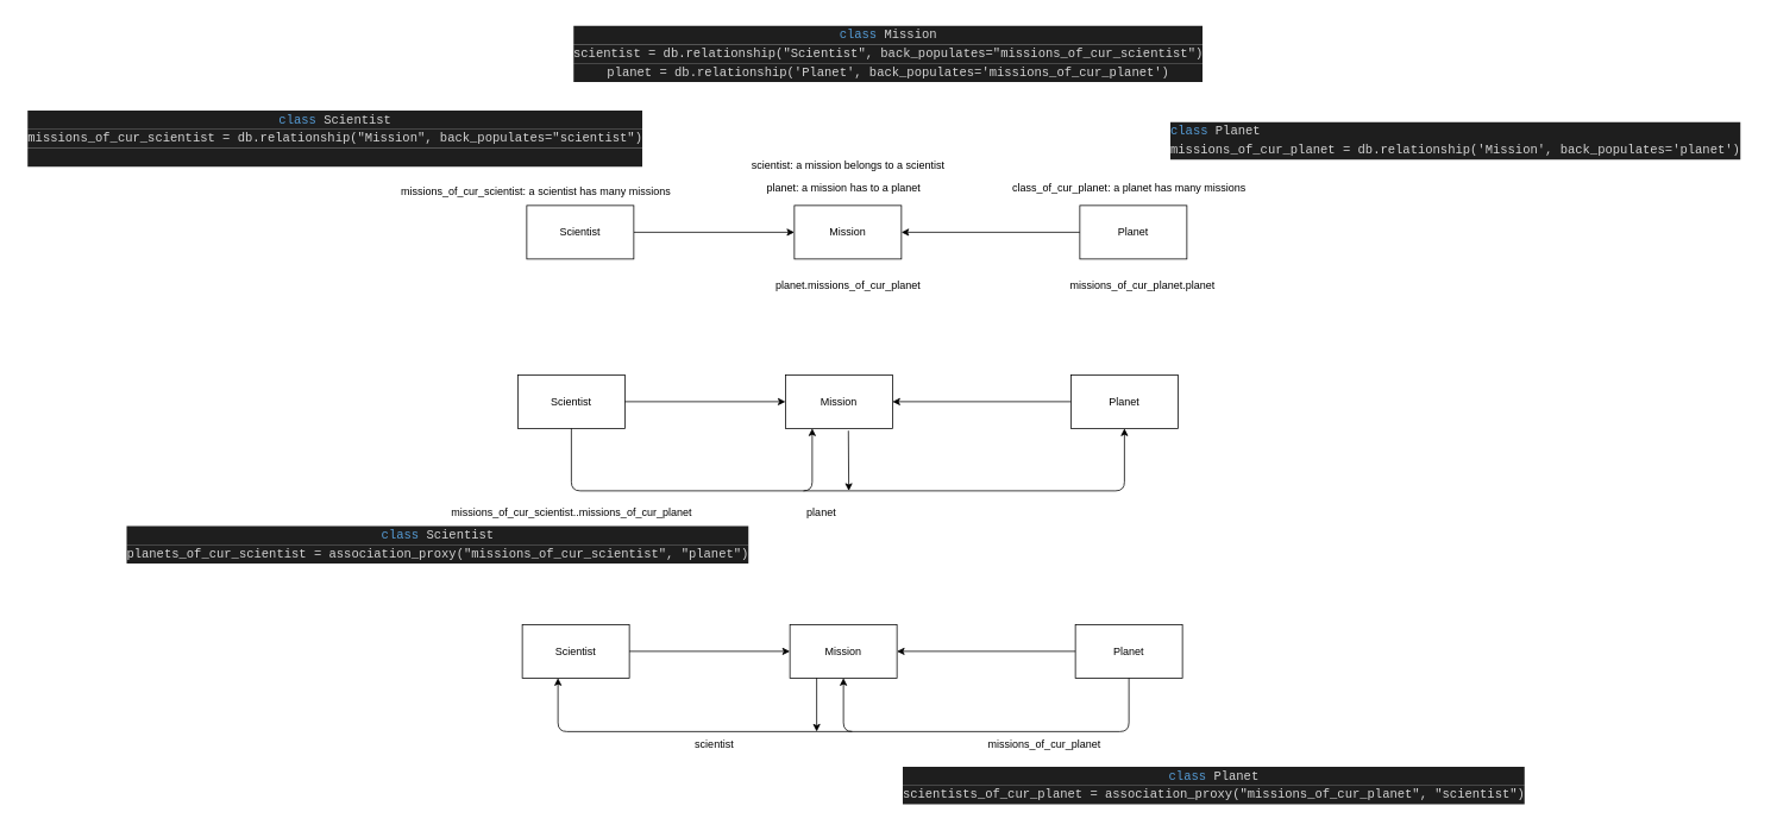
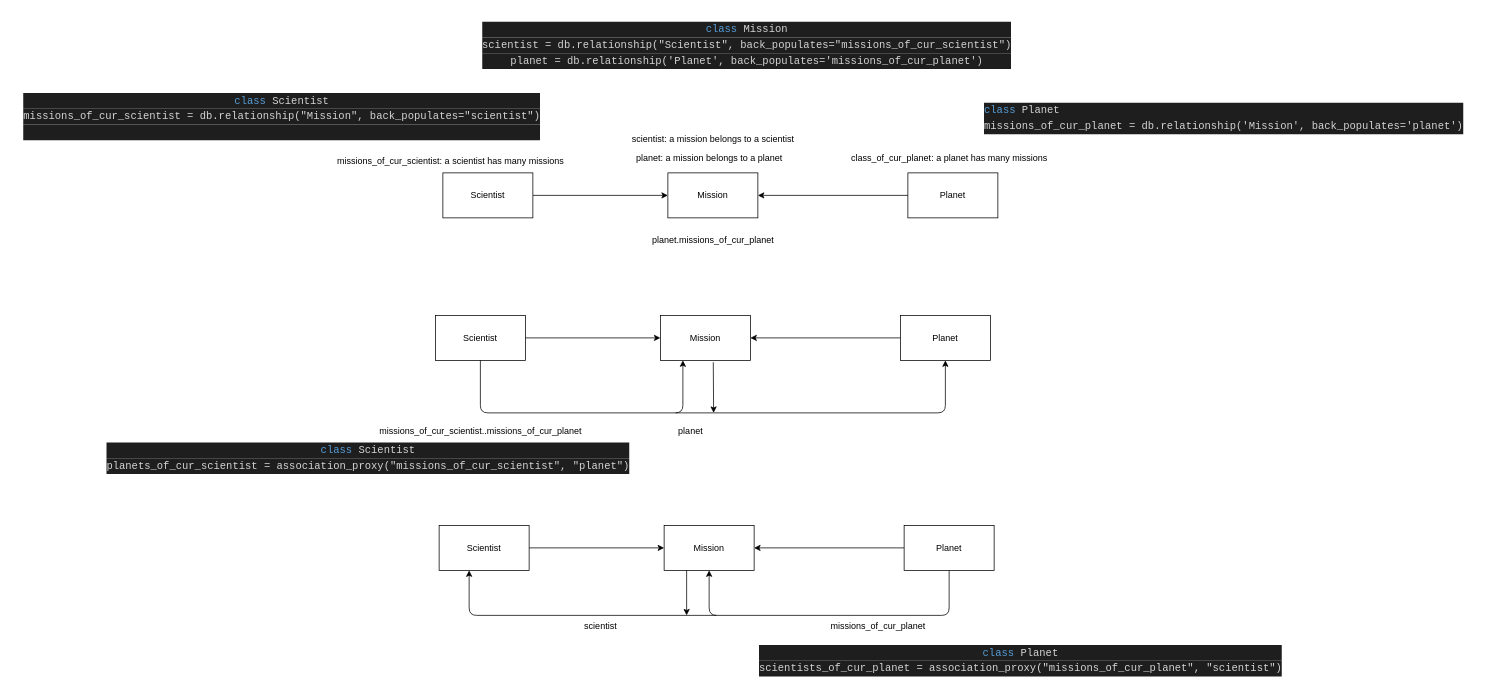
  <mxCell id="0" />
  <mxCell id="1" parent="0" />
  <mxCell id="2" value="" style="edgeStyle=none;html=1;" parent="1" source="3" target="4" edge="1"><mxGeometry relative="1" as="geometry" /></mxCell>
  <mxCell id="3" value="Scientist" style="whiteSpace=wrap;html=1;" parent="1" vertex="1"><mxGeometry x="590" y="230" width="120" height="60" as="geometry" /></mxCell>
  <mxCell id="4" value="Mission" style="whiteSpace=wrap;html=1;" parent="1" vertex="1"><mxGeometry x="890" y="230" width="120" height="60" as="geometry" /></mxCell>
  <mxCell id="5" value="" style="edgeStyle=none;html=1;" parent="1" source="6" target="4" edge="1"><mxGeometry relative="1" as="geometry" /></mxCell>
  <mxCell id="6" value="Planet" style="whiteSpace=wrap;html=1;" parent="1" vertex="1"><mxGeometry x="1210" y="230" width="120" height="60" as="geometry" /></mxCell>
  <mxCell id="7" value="&lt;div style=&quot;color: rgb(212, 212, 212); background-color: rgb(30, 30, 30); font-family: Menlo, Monaco, &amp;quot;Courier New&amp;quot;, monospace; font-size: 14px; line-height: 21px;&quot;&gt;&lt;span style=&quot;color: #569cd6;&quot;&gt;class&lt;/span&gt; Scientist&lt;/div&gt;&lt;div style=&quot;color: rgb(212, 212, 212); background-color: rgb(30, 30, 30); font-family: Menlo, Monaco, &amp;quot;Courier New&amp;quot;, monospace; font-size: 14px; line-height: 21px;&quot;&gt;missions_of_cur_scientist = db.relationship(&quot;Mission&quot;, back_populates=&quot;scientist&quot;)&lt;/div&gt;&lt;div style=&quot;color: rgb(212, 212, 212); background-color: rgb(30, 30, 30); font-family: Menlo, Monaco, &amp;quot;Courier New&amp;quot;, monospace; font-size: 14px; line-height: 21px;&quot;&gt;&lt;br&gt;&lt;/div&gt;" style="text;html=1;align=center;verticalAlign=middle;resizable=0;points=[];autosize=1;strokeColor=none;fillColor=none;" parent="1" vertex="1"><mxGeometry x="20" y="115" width="710" height="80" as="geometry" /></mxCell>
  <mxCell id="8" value="&lt;div style=&quot;color: rgb(212, 212, 212); background-color: rgb(30, 30, 30); font-family: Menlo, Monaco, &amp;quot;Courier New&amp;quot;, monospace; font-size: 14px; line-height: 21px;&quot;&gt;&lt;span style=&quot;color: #569cd6;&quot;&gt;class&lt;/span&gt; Mission&lt;/div&gt;&lt;div style=&quot;color: rgb(212, 212, 212); background-color: rgb(30, 30, 30); font-family: Menlo, Monaco, &amp;quot;Courier New&amp;quot;, monospace; font-size: 14px; line-height: 21px;&quot;&gt;scientist = db.relationship(&quot;Scientist&quot;, back_populates=&quot;missions_of_cur_scientist&quot;)&lt;/div&gt;&lt;div style=&quot;color: rgb(212, 212, 212); background-color: rgb(30, 30, 30); font-family: Menlo, Monaco, &amp;quot;Courier New&amp;quot;, monospace; font-size: 14px; line-height: 21px;&quot;&gt;planet = db.relationship('Planet', back_populates='missions_of_cur_planet')&lt;/div&gt;" style="text;html=1;align=center;verticalAlign=middle;resizable=0;points=[];autosize=1;strokeColor=none;fillColor=none;" parent="1" vertex="1"><mxGeometry x="630" y="20" width="730" height="80" as="geometry" /></mxCell>
  <mxCell id="9" value="&lt;div style=&quot;color: rgb(212, 212, 212); background-color: rgb(30, 30, 30); font-family: Menlo, Monaco, &amp;quot;Courier New&amp;quot;, monospace; font-weight: normal; font-size: 14px; line-height: 21px;&quot;&gt;&lt;div&gt;&lt;span style=&quot;color: #569cd6;&quot;&gt;class&lt;/span&gt;&lt;span style=&quot;color: #d4d4d4;&quot;&gt; Planet&lt;/span&gt;&lt;/div&gt;&lt;div&gt;&lt;span style=&quot;color: #d4d4d4;&quot;&gt;missions_of_cur_planet = db.relationship('Mission', back_populates='planet')&lt;/span&gt;&lt;/div&gt;&lt;/div&gt;" style="text;whiteSpace=wrap;html=1;" parent="1" vertex="1"><mxGeometry x="1310" y="130" width="660" height="40" as="geometry" /></mxCell>
  <mxCell id="10" value="missions_of_cur_scientist: a scientist has many missions" style="text;html=1;align=center;verticalAlign=middle;resizable=0;points=[];autosize=1;strokeColor=none;fillColor=none;" parent="1" vertex="1"><mxGeometry x="435" y="200" width="330" height="30" as="geometry" /></mxCell>
  <mxCell id="11" value="scientist: a mission belongs to a scientist" style="text;html=1;align=center;verticalAlign=middle;resizable=0;points=[];autosize=1;strokeColor=none;fillColor=none;" parent="1" vertex="1"><mxGeometry x="830" y="170" width="240" height="30" as="geometry" /></mxCell>
- <mxCell id="12" value="planet: a mission has to a planet" style="text;html=1;align=center;verticalAlign=middle;resizable=0;points=[];autosize=1;strokeColor=none;fillColor=none;" parent="1" vertex="1"><mxGeometry x="835" y="195" width="220" height="30" as="geometry" /></mxCell>
+ <mxCell id="12" value="planet: a mission belongs to a planet" style="text;html=1;align=center;verticalAlign=middle;resizable=0;points=[];autosize=1;strokeColor=none;fillColor=none;" parent="1" vertex="1"><mxGeometry x="835" y="195" width="220" height="30" as="geometry" /></mxCell>
  <mxCell id="13" value="class_of_cur_planet: a planet has many missions" style="text;html=1;align=center;verticalAlign=middle;resizable=0;points=[];autosize=1;strokeColor=none;fillColor=none;" parent="1" vertex="1"><mxGeometry x="1115" y="195" width="300" height="30" as="geometry" /></mxCell>
  <mxCell id="14" value="Scientist" style="whiteSpace=wrap;html=1;" parent="1" vertex="1"><mxGeometry x="585" y="700" width="120" height="60" as="geometry" /></mxCell>
  <mxCell id="15" value="Mission" style="whiteSpace=wrap;html=1;" parent="1" vertex="1"><mxGeometry x="885" y="700" width="120" height="60" as="geometry" /></mxCell>
  <mxCell id="16" value="Planet" style="whiteSpace=wrap;html=1;" parent="1" vertex="1"><mxGeometry x="1205" y="700" width="120" height="60" as="geometry" /></mxCell>
  <mxCell id="17" value="" style="edgeStyle=none;html=1;" parent="1" source="16" target="15" edge="1"><mxGeometry relative="1" as="geometry" /></mxCell>
  <mxCell id="18" value="" style="edgeStyle=none;html=1;" parent="1" source="14" target="15" edge="1"><mxGeometry relative="1" as="geometry" /></mxCell>
  <mxCell id="19" value="" style="edgeStyle=none;orthogonalLoop=1;jettySize=auto;html=1;entryX=0.5;entryY=1;entryDx=0;entryDy=0;" parent="1" source="16" target="15" edge="1"><mxGeometry width="100" relative="1" as="geometry"><mxPoint x="1215" y="780" as="sourcePoint" /><mxPoint x="1265" y="830" as="targetPoint" /><Array as="points"><mxPoint x="1265" y="820" /><mxPoint x="945" y="820" /></Array></mxGeometry></mxCell>
  <mxCell id="20" value="missions_of_cur_planet" style="text;html=1;align=center;verticalAlign=middle;resizable=0;points=[];autosize=1;strokeColor=none;fillColor=none;" parent="1" vertex="1"><mxGeometry x="1095" y="820" width="150" height="30" as="geometry" /></mxCell>
  <mxCell id="21" value="" style="edgeStyle=none;orthogonalLoop=1;jettySize=auto;html=1;exitX=0.25;exitY=1;exitDx=0;exitDy=0;" parent="1" source="15" edge="1"><mxGeometry width="100" relative="1" as="geometry"><mxPoint x="865" y="830" as="sourcePoint" /><mxPoint x="915" y="820" as="targetPoint" /><Array as="points" /></mxGeometry></mxCell>
  <mxCell id="22" value="" style="edgeStyle=none;orthogonalLoop=1;jettySize=auto;html=1;" parent="1" edge="1"><mxGeometry width="100" relative="1" as="geometry"><mxPoint x="955" y="820" as="sourcePoint" /><mxPoint x="625" y="760" as="targetPoint" /><Array as="points"><mxPoint x="625" y="820" /></Array></mxGeometry></mxCell>
  <mxCell id="23" value="scientist" style="text;html=1;align=center;verticalAlign=middle;resizable=0;points=[];autosize=1;strokeColor=none;fillColor=none;" parent="1" vertex="1"><mxGeometry x="765" y="820" width="70" height="30" as="geometry" /></mxCell>
  <mxCell id="24" value="&lt;div style=&quot;color: rgb(212, 212, 212); background-color: rgb(30, 30, 30); font-family: Menlo, Monaco, &amp;quot;Courier New&amp;quot;, monospace; font-size: 14px; line-height: 21px;&quot;&gt;&lt;span style=&quot;color: #569cd6;&quot;&gt;class&lt;/span&gt; Planet&lt;/div&gt;&lt;div style=&quot;color: rgb(212, 212, 212); background-color: rgb(30, 30, 30); font-family: Menlo, Monaco, &amp;quot;Courier New&amp;quot;, monospace; font-size: 14px; line-height: 21px;&quot;&gt;scientists_of_cur_planet = association_proxy(&quot;missions_of_cur_planet&quot;, &quot;scientist&quot;)&lt;/div&gt;" style="text;html=1;align=center;verticalAlign=middle;resizable=0;points=[];autosize=1;strokeColor=none;fillColor=none;" parent="1" vertex="1"><mxGeometry x="1000" y="850" width="720" height="60" as="geometry" /></mxCell>
  <mxCell id="25" value="Scientist" style="whiteSpace=wrap;html=1;" parent="1" vertex="1"><mxGeometry x="580" y="420" width="120" height="60" as="geometry" /></mxCell>
  <mxCell id="26" value="Mission" style="whiteSpace=wrap;html=1;" parent="1" vertex="1"><mxGeometry x="880" y="420" width="120" height="60" as="geometry" /></mxCell>
  <mxCell id="27" value="Planet" style="whiteSpace=wrap;html=1;" parent="1" vertex="1"><mxGeometry x="1200" y="420" width="120" height="60" as="geometry" /></mxCell>
  <mxCell id="28" value="" style="edgeStyle=none;html=1;" parent="1" source="27" target="26" edge="1"><mxGeometry relative="1" as="geometry" /></mxCell>
  <mxCell id="29" value="" style="edgeStyle=none;html=1;" parent="1" source="25" target="26" edge="1"><mxGeometry relative="1" as="geometry" /></mxCell>
  <mxCell id="30" value="" style="edgeStyle=none;orthogonalLoop=1;jettySize=auto;html=1;exitX=0.5;exitY=1;exitDx=0;exitDy=0;entryX=0.25;entryY=1;entryDx=0;entryDy=0;" parent="1" source="25" target="26" edge="1"><mxGeometry width="100" relative="1" as="geometry"><mxPoint x="600" y="550" as="sourcePoint" /><mxPoint x="940" y="550" as="targetPoint" /><Array as="points"><mxPoint x="640" y="550" /><mxPoint x="910" y="550" /></Array></mxGeometry></mxCell>
  <mxCell id="31" value="" style="edgeStyle=none;orthogonalLoop=1;jettySize=auto;html=1;exitX=0.588;exitY=1.042;exitDx=0;exitDy=0;exitPerimeter=0;" parent="1" source="26" edge="1"><mxGeometry width="100" relative="1" as="geometry"><mxPoint x="960" y="510" as="sourcePoint" /><mxPoint x="951" y="550" as="targetPoint" /><Array as="points" /></mxGeometry></mxCell>
  <mxCell id="32" value="" style="edgeStyle=none;orthogonalLoop=1;jettySize=auto;html=1;entryX=0.5;entryY=1;entryDx=0;entryDy=0;" parent="1" target="27" edge="1"><mxGeometry width="100" relative="1" as="geometry"><mxPoint x="900" y="550" as="sourcePoint" /><mxPoint x="1290" y="550" as="targetPoint" /><Array as="points"><mxPoint x="1260" y="550" /></Array></mxGeometry></mxCell>
  <mxCell id="33" value="planet" style="text;html=1;align=center;verticalAlign=middle;resizable=0;points=[];autosize=1;strokeColor=none;fillColor=none;" parent="1" vertex="1"><mxGeometry x="890" y="560" width="60" height="30" as="geometry" /></mxCell>
  <mxCell id="34" value="&lt;div style=&quot;color: rgb(212, 212, 212); background-color: rgb(30, 30, 30); font-family: Menlo, Monaco, &amp;quot;Courier New&amp;quot;, monospace; font-size: 14px; line-height: 21px;&quot;&gt;&lt;span style=&quot;color: #569cd6;&quot;&gt;class&lt;/span&gt; Scientist&lt;/div&gt;&lt;div style=&quot;color: rgb(212, 212, 212); background-color: rgb(30, 30, 30); font-family: Menlo, Monaco, &amp;quot;Courier New&amp;quot;, monospace; font-size: 14px; line-height: 21px;&quot;&gt;planets_of_cur_scientist = association_proxy(&quot;missions_of_cur_scientist&quot;, &quot;planet&quot;)&lt;/div&gt;" style="text;html=1;align=center;verticalAlign=middle;resizable=0;points=[];autosize=1;strokeColor=none;fillColor=none;" parent="1" vertex="1"><mxGeometry x="130" y="580" width="720" height="60" as="geometry" /></mxCell>
  <mxCell id="35" value="missions_of_cur_scientist..missions_of_cur_planet" style="text;html=1;align=center;verticalAlign=middle;resizable=0;points=[];autosize=1;strokeColor=none;fillColor=none;" parent="1" vertex="1"><mxGeometry x="495" y="560" width="290" height="30" as="geometry" /></mxCell>
- <mxCell id="36" value="missions_of_cur_planet.planet" style="text;html=1;align=center;verticalAlign=middle;resizable=0;points=[];autosize=1;strokeColor=none;fillColor=none;" vertex="1" parent="1"><mxGeometry x="1185" y="305" width="190" height="30" as="geometry" /></mxCell>
  <mxCell id="37" value="planet.missions_of_cur_planet" style="text;html=1;align=center;verticalAlign=middle;resizable=0;points=[];autosize=1;strokeColor=none;fillColor=none;" vertex="1" parent="1"><mxGeometry x="855" y="305" width="190" height="30" as="geometry" /></mxCell>
